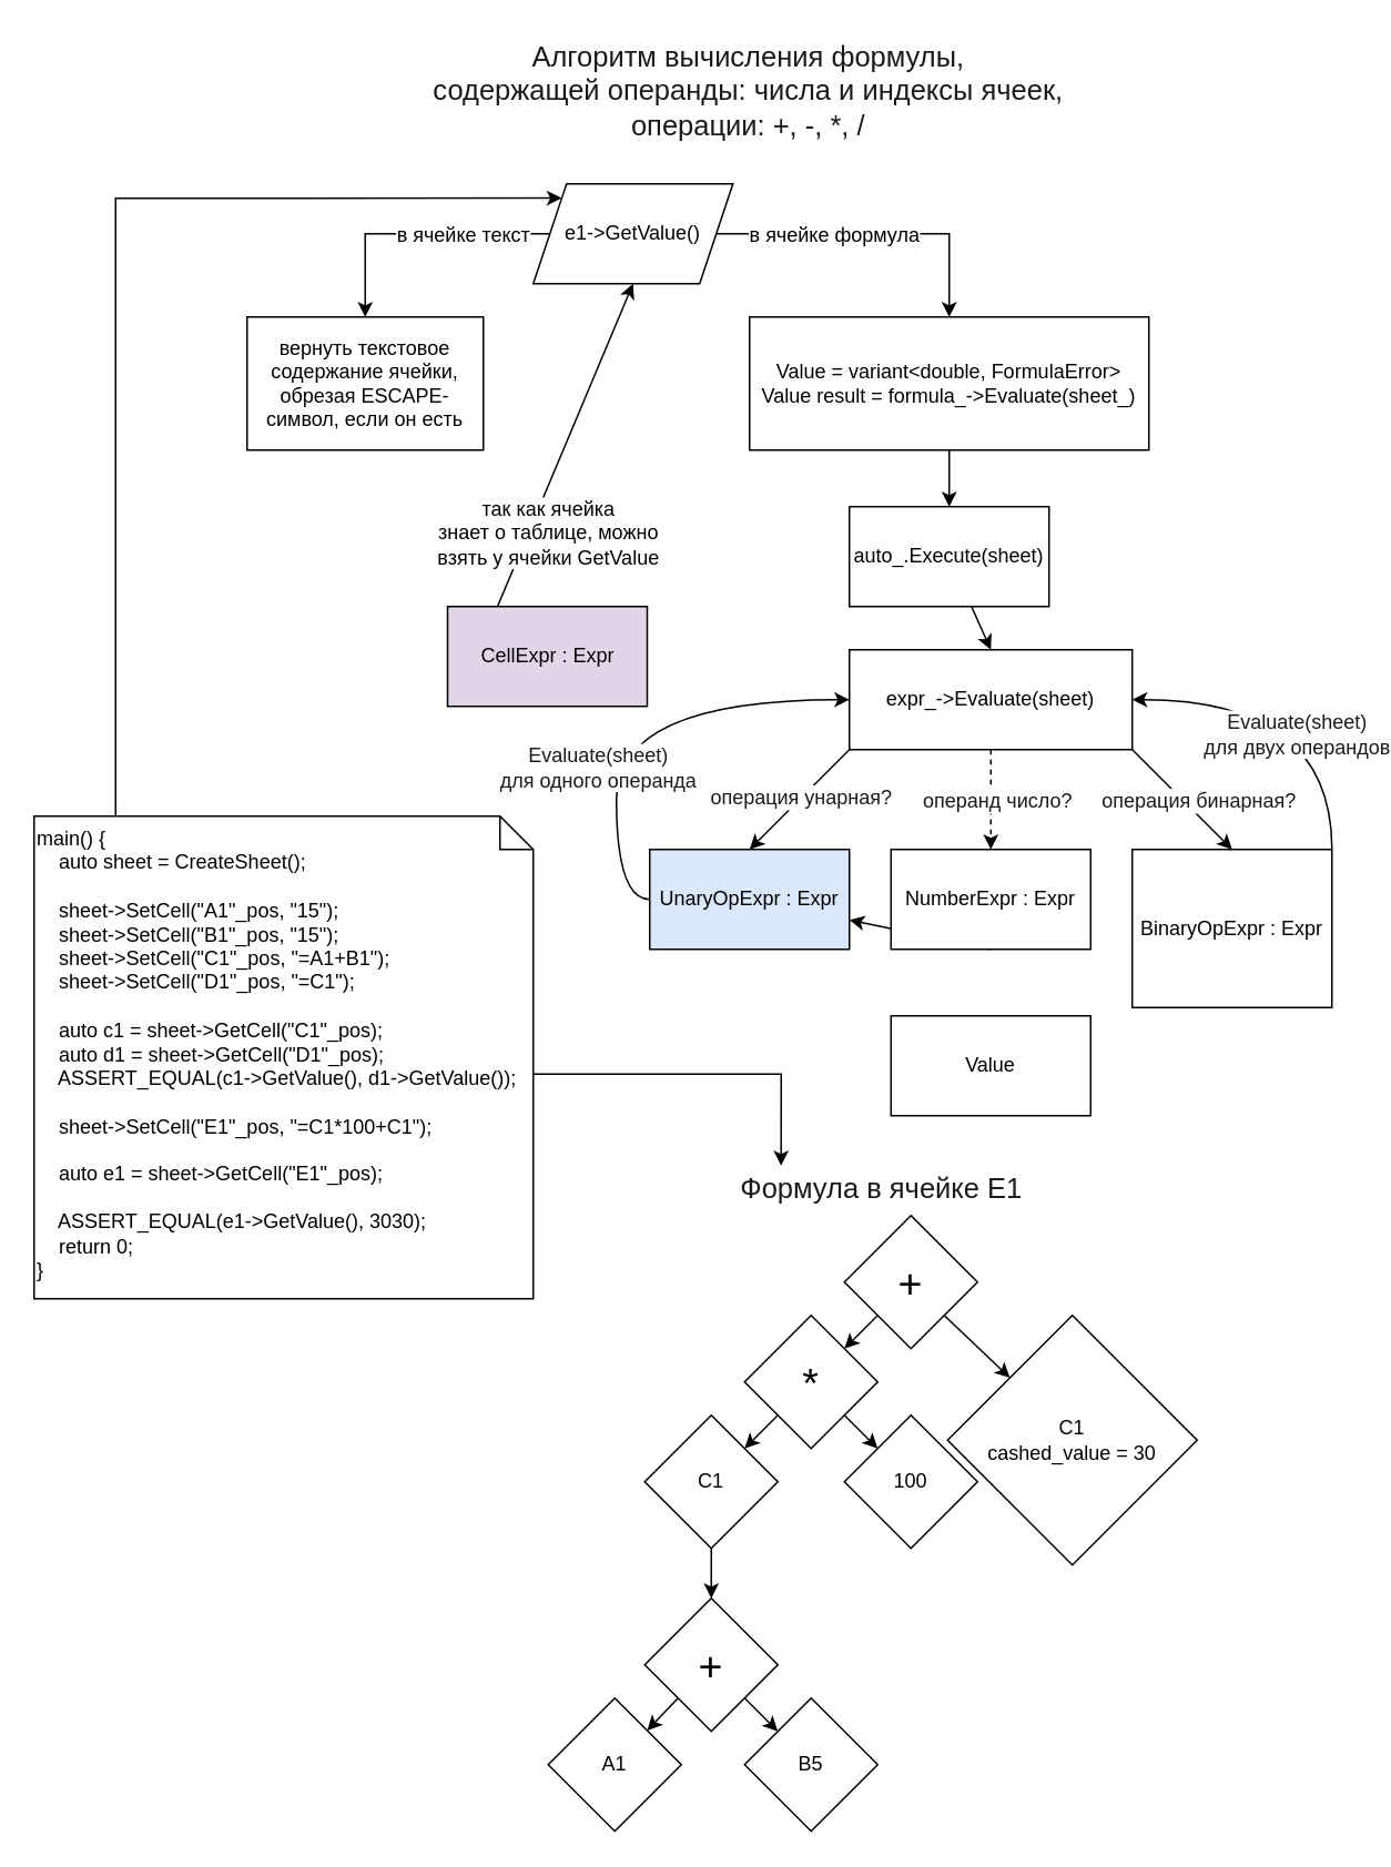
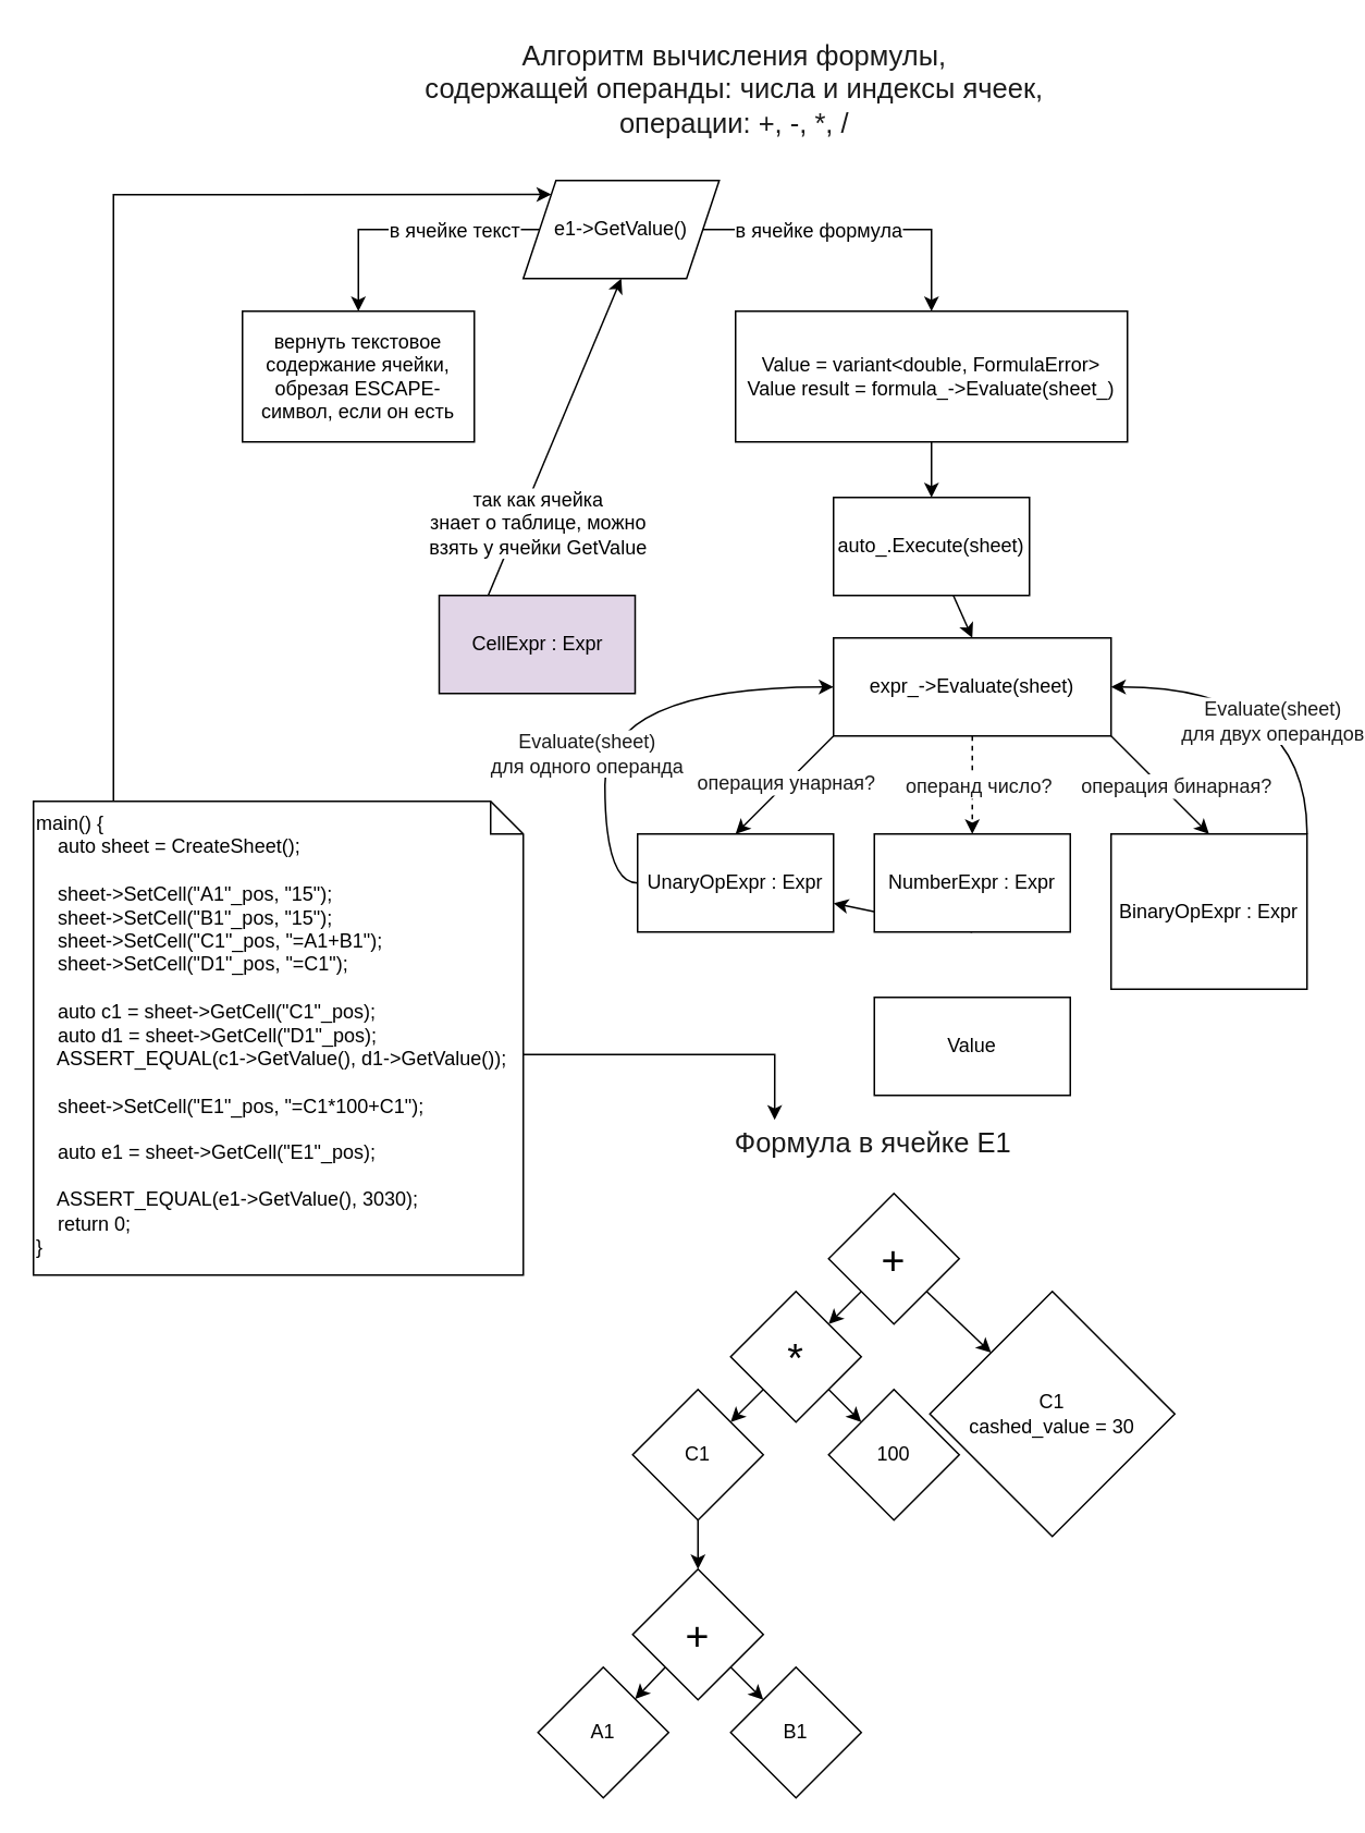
  <mxCell id="0" />
  <mxCell id="1" parent="0" />
  <mxCell id="2" style="edgeStyle=none;rounded=0;orthogonalLoop=1;jettySize=auto;html=1;exitX=0;exitY=1;exitDx=0;exitDy=0;entryX=1;entryY=0;entryDx=0;entryDy=0;fontColor=#1A1A1A;elbow=vertical;" edge="1" parent="1" source="4" target="7"><mxGeometry relative="1" as="geometry" /></mxCell>
  <mxCell id="3" style="edgeStyle=none;rounded=0;orthogonalLoop=1;jettySize=auto;html=1;exitX=1;exitY=1;exitDx=0;exitDy=0;entryX=0;entryY=0;entryDx=0;entryDy=0;fontColor=#1A1A1A;elbow=vertical;" edge="1" parent="1" source="4" target="10"><mxGeometry relative="1" as="geometry" /></mxCell>
  <mxCell id="4" value="+" style="rhombus;whiteSpace=wrap;html=1;fontSize=25;" vertex="1" parent="1"><mxGeometry x="507" y="730" width="80" height="80" as="geometry" /></mxCell>
  <mxCell id="5" style="edgeStyle=none;rounded=0;orthogonalLoop=1;jettySize=auto;html=1;exitX=0;exitY=1;exitDx=0;exitDy=0;entryX=1;entryY=0;entryDx=0;entryDy=0;fontColor=#1A1A1A;elbow=vertical;" edge="1" parent="1" source="7" target="8"><mxGeometry relative="1" as="geometry" /></mxCell>
  <mxCell id="6" style="edgeStyle=none;rounded=0;orthogonalLoop=1;jettySize=auto;html=1;exitX=1;exitY=1;exitDx=0;exitDy=0;entryX=0;entryY=0;entryDx=0;entryDy=0;fontColor=#1A1A1A;elbow=vertical;" edge="1" parent="1" source="7" target="9"><mxGeometry relative="1" as="geometry" /></mxCell>
  <mxCell id="7" value="*" style="rhombus;whiteSpace=wrap;html=1;fontSize=25;align=center;verticalAlign=middle;" vertex="1" parent="1"><mxGeometry x="447" y="790" width="80" height="80" as="geometry" /></mxCell>
  <mxCell id="8" value="С1" style="rhombus;whiteSpace=wrap;html=1;" vertex="1" parent="1"><mxGeometry x="387" y="850" width="80" height="80" as="geometry" /></mxCell>
  <mxCell id="9" value="100" style="rhombus;whiteSpace=wrap;html=1;" vertex="1" parent="1"><mxGeometry x="507" y="850" width="80" height="80" as="geometry" /></mxCell>
  <mxCell id="10" value="C1&lt;br&gt;cashed_value = 30" style="rhombus;whiteSpace=wrap;html=1;" vertex="1" parent="1"><mxGeometry x="569" y="790" width="150" height="150" as="geometry" /></mxCell>
  <mxCell id="11" value="" style="edgeStyle=none;rounded=0;orthogonalLoop=1;jettySize=auto;html=1;fontColor=#1A1A1A;elbow=vertical;exitX=1;exitY=1;exitDx=0;exitDy=0;" edge="1" parent="1" source="16" target="15"><mxGeometry relative="1" as="geometry" /></mxCell>
  <mxCell id="12" value="" style="edgeStyle=none;rounded=0;orthogonalLoop=1;jettySize=auto;html=1;fontColor=#1A1A1A;elbow=vertical;exitX=0;exitY=1;exitDx=0;exitDy=0;" edge="1" parent="1" source="16" target="14"><mxGeometry relative="1" as="geometry" /></mxCell>
  <mxCell id="13" value="" style="edgeStyle=none;rounded=0;orthogonalLoop=1;jettySize=auto;html=1;fontColor=#1A1A1A;elbow=vertical;exitX=0.5;exitY=1;exitDx=0;exitDy=0;" edge="1" parent="1" source="8" target="16"><mxGeometry relative="1" as="geometry"><mxPoint x="427" y="1030" as="sourcePoint" /></mxGeometry></mxCell>
  <mxCell id="14" value="A1" style="rhombus;whiteSpace=wrap;html=1;" vertex="1" parent="1"><mxGeometry x="329" y="1020" width="80" height="80" as="geometry" /></mxCell>
- <mxCell id="15" value="B5" style="rhombus;whiteSpace=wrap;html=1;" vertex="1" parent="1"><mxGeometry x="447" y="1020" width="80" height="80" as="geometry" /></mxCell>
+ <mxCell id="15" value="B1" style="rhombus;whiteSpace=wrap;html=1;" vertex="1" parent="1"><mxGeometry x="447" y="1020" width="80" height="80" as="geometry" /></mxCell>
  <mxCell id="16" value="+" style="rhombus;whiteSpace=wrap;html=1;fontSize=25;verticalAlign=middle;" vertex="1" parent="1"><mxGeometry x="387" y="960" width="80" height="80" as="geometry" /></mxCell>
  <mxCell id="17" value="" style="edgeStyle=orthogonalEdgeStyle;rounded=0;orthogonalLoop=1;jettySize=auto;html=1;" edge="1" parent="1" source="21" target="22"><mxGeometry relative="1" as="geometry" /></mxCell>
  <mxCell id="18" value="в ячейке текст" style="edgeLabel;html=1;align=center;verticalAlign=middle;resizable=0;points=[];fontSize=12;" vertex="1" connectable="0" parent="17"><mxGeometry x="0.15" y="1" relative="1" as="geometry"><mxPoint x="40" y="-1" as="offset" /></mxGeometry></mxCell>
  <mxCell id="19" value="" style="edgeStyle=orthogonalEdgeStyle;rounded=0;orthogonalLoop=1;jettySize=auto;html=1;" edge="1" parent="1" source="21" target="24"><mxGeometry relative="1" as="geometry" /></mxCell>
  <mxCell id="20" value="в ячейке формула" style="edgeLabel;html=1;align=center;verticalAlign=middle;resizable=0;points=[];fontSize=12;" vertex="1" connectable="0" parent="19"><mxGeometry x="-0.4" relative="1" as="geometry"><mxPoint x="13" as="offset" /></mxGeometry></mxCell>
  <mxCell id="21" value="e1-&amp;gt;GetValue()" style="shape=parallelogram;perimeter=parallelogramPerimeter;whiteSpace=wrap;html=1;fixedSize=1;" vertex="1" parent="1"><mxGeometry x="320" y="110" width="120" height="60" as="geometry" /></mxCell>
  <mxCell id="22" value="вернуть текстовое содержание ячейки, обрезая ESCAPE-символ, если он есть" style="whiteSpace=wrap;html=1;" vertex="1" parent="1"><mxGeometry x="148" y="190" width="142" height="80" as="geometry" /></mxCell>
  <mxCell id="23" value="" style="edgeStyle=none;rounded=0;orthogonalLoop=1;jettySize=auto;html=1;strokeColor=#000000;fontColor=#1A1A1A;elbow=vertical;" edge="1" parent="1" source="24" target="26"><mxGeometry relative="1" as="geometry" /></mxCell>
  <mxCell id="24" value="Value = variant&amp;lt;double, FormulaError&amp;gt;&lt;br&gt;Value result = formula_-&amp;gt;Evaluate(sheet_)" style="whiteSpace=wrap;html=1;" vertex="1" parent="1"><mxGeometry x="450" y="190" width="240" height="80" as="geometry" /></mxCell>
  <mxCell id="25" value="" style="edgeStyle=none;rounded=0;orthogonalLoop=1;jettySize=auto;html=1;strokeColor=#000000;fontColor=#1A1A1A;elbow=vertical;entryX=0.5;entryY=0;entryDx=0;entryDy=0;" edge="1" parent="1" source="26" target="33"><mxGeometry relative="1" as="geometry"><mxPoint x="570" y="400" as="targetPoint" /></mxGeometry></mxCell>
  <mxCell id="26" value="auto_.Execute(sheet)" style="whiteSpace=wrap;html=1;" vertex="1" parent="1"><mxGeometry x="510" y="304" width="120" height="60" as="geometry" /></mxCell>
  <mxCell id="27" style="edgeStyle=none;rounded=0;orthogonalLoop=1;jettySize=auto;html=1;exitX=1;exitY=1;exitDx=0;exitDy=0;strokeColor=#000000;fontColor=#1A1A1A;elbow=vertical;entryX=0.5;entryY=0;entryDx=0;entryDy=0;" edge="1" parent="1" source="33" target="36"><mxGeometry relative="1" as="geometry"><mxPoint x="540" y="540" as="targetPoint" /></mxGeometry></mxCell>
  <mxCell id="28" value="&lt;font style=&quot;font-size: 12px;&quot;&gt;операция бинарная?&lt;/font&gt;" style="edgeLabel;html=1;align=center;verticalAlign=middle;resizable=0;points=[];fontColor=#1A1A1A;" vertex="1" connectable="0" parent="27"><mxGeometry x="-0.188" y="1" relative="1" as="geometry"><mxPoint x="15" y="7" as="offset" /></mxGeometry></mxCell>
  <mxCell id="29" style="edgeStyle=none;rounded=0;orthogonalLoop=1;jettySize=auto;html=1;exitX=0;exitY=1;exitDx=0;exitDy=0;strokeColor=#000000;fontColor=#1A1A1A;elbow=vertical;entryX=0.5;entryY=0;entryDx=0;entryDy=0;" edge="1" parent="1" source="33" target="39"><mxGeometry relative="1" as="geometry"><mxPoint x="600" y="550" as="targetPoint" /></mxGeometry></mxCell>
  <mxCell id="30" value="операция унарная?" style="edgeLabel;html=1;align=center;verticalAlign=middle;resizable=0;points=[];fontColor=#1A1A1A;fontSize=12;" vertex="1" connectable="0" parent="29"><mxGeometry x="-0.033" y="-1" relative="1" as="geometry"><mxPoint as="offset" /></mxGeometry></mxCell>
  <mxCell id="31" style="edgeStyle=none;rounded=0;orthogonalLoop=1;jettySize=auto;html=1;exitX=0.5;exitY=1;exitDx=0;exitDy=0;strokeColor=#000000;fontColor=#1A1A1A;elbow=vertical;entryX=0.5;entryY=0;entryDx=0;entryDy=0;dashed=1;" edge="1" parent="1" source="33" target="41"><mxGeometry relative="1" as="geometry"><mxPoint x="650" y="550" as="targetPoint" /></mxGeometry></mxCell>
  <mxCell id="32" value="операнд число?" style="edgeLabel;html=1;align=center;verticalAlign=middle;resizable=0;points=[];fontColor=#1A1A1A;fontSize=12;" vertex="1" connectable="0" parent="31"><mxGeometry x="0.001" y="3" relative="1" as="geometry"><mxPoint as="offset" /></mxGeometry></mxCell>
  <mxCell id="33" value="expr_-&amp;gt;Evaluate(sheet)" style="whiteSpace=wrap;html=1;" vertex="1" parent="1"><mxGeometry x="510" y="390" width="170" height="60" as="geometry" /></mxCell>
  <mxCell id="34" style="edgeStyle=orthogonalEdgeStyle;rounded=0;orthogonalLoop=1;jettySize=auto;html=1;exitX=1;exitY=0;exitDx=0;exitDy=0;entryX=1;entryY=0.5;entryDx=0;entryDy=0;strokeColor=#000000;fontColor=#1A1A1A;elbow=vertical;curved=1;" edge="1" parent="1" source="36" target="33"><mxGeometry relative="1" as="geometry" /></mxCell>
  <mxCell id="35" value="Evaluate(sheet)&lt;br style=&quot;font-size: 12px;&quot;&gt;для двух операндов" style="edgeLabel;html=1;align=center;verticalAlign=middle;resizable=0;points=[];fontColor=#1A1A1A;fontSize=12;" vertex="1" connectable="0" parent="34"><mxGeometry x="0.409" y="6" relative="1" as="geometry"><mxPoint x="36" y="14" as="offset" /></mxGeometry></mxCell>
  <mxCell id="36" value="BinaryOpExpr : Expr" style="whiteSpace=wrap;html=1;" vertex="1" parent="1"><mxGeometry x="680" y="510" width="120" height="95" as="geometry" /></mxCell>
  <mxCell id="37" style="edgeStyle=orthogonalEdgeStyle;rounded=0;orthogonalLoop=1;jettySize=auto;html=1;exitX=0;exitY=0.5;exitDx=0;exitDy=0;entryX=0;entryY=0.5;entryDx=0;entryDy=0;strokeColor=#000000;fontColor=#1A1A1A;elbow=vertical;curved=1;" edge="1" parent="1" source="39" target="33"><mxGeometry relative="1" as="geometry" /></mxCell>
  <mxCell id="38" value="Evaluate(sheet)&lt;br style=&quot;font-size: 12px;&quot;&gt;для одного операнда" style="edgeLabel;html=1;align=center;verticalAlign=middle;resizable=0;points=[];fontColor=#1A1A1A;fontSize=12;" vertex="1" connectable="0" parent="37"><mxGeometry x="-0.307" y="-5" relative="1" as="geometry"><mxPoint x="-17" y="-3" as="offset" /></mxGeometry></mxCell>
- <mxCell id="39" value="UnaryOpExpr : Expr" style="whiteSpace=wrap;html=1;fillColor=#dae8fc;" vertex="1" parent="1"><mxGeometry x="390" y="510" width="120" height="60" as="geometry" /></mxCell>
+ <mxCell id="39" value="UnaryOpExpr : Expr" style="whiteSpace=wrap;html=1;" vertex="1" parent="1"><mxGeometry x="390" y="510" width="120" height="60" as="geometry" /></mxCell>
  <mxCell id="40" style="edgeStyle=none;rounded=0;orthogonalLoop=1;jettySize=auto;html=1;exitX=0.5;exitY=1;exitDx=0;exitDy=0;strokeColor=#000000;fontColor=#1A1A1A;elbow=vertical;" edge="1" parent="1" source="41" target="39"><mxGeometry relative="1" as="geometry" /></mxCell>
  <mxCell id="41" value="NumberExpr : Expr" style="whiteSpace=wrap;html=1;" vertex="1" parent="1"><mxGeometry x="535" y="510" width="120" height="60" as="geometry" /></mxCell>
  <mxCell id="42" style="edgeStyle=none;rounded=0;orthogonalLoop=1;jettySize=auto;html=1;exitX=0.25;exitY=0;exitDx=0;exitDy=0;entryX=0.5;entryY=1;entryDx=0;entryDy=0;strokeColor=#000000;fontColor=#1A1A1A;elbow=vertical;" edge="1" parent="1" source="44" target="21"><mxGeometry relative="1" as="geometry" /></mxCell>
  <mxCell id="43" value="так как ячейка&lt;br style=&quot;font-size: 12px;&quot;&gt;знает о таблице, можно&lt;br style=&quot;font-size: 12px;&quot;&gt;взять у ячейки GetValue" style="edgeLabel;html=1;align=center;verticalAlign=middle;resizable=0;points=[];fontSize=12;" vertex="1" connectable="0" parent="42"><mxGeometry x="-0.166" y="-5" relative="1" as="geometry"><mxPoint x="-9" y="35" as="offset" /></mxGeometry></mxCell>
  <mxCell id="44" value="CellExpr : Expr" style="whiteSpace=wrap;html=1;fillColor=#e1d5e7;" vertex="1" parent="1"><mxGeometry x="268.5" y="364" width="120" height="60" as="geometry" /></mxCell>
  <mxCell id="45" value="Value" style="whiteSpace=wrap;html=1;" vertex="1" parent="1"><mxGeometry x="535" y="610" width="120" height="60" as="geometry" /></mxCell>
  <mxCell id="46" value="Алгоритм вычисления формулы,&lt;br&gt;содержащей операнды: числа и индексы ячеек,&lt;br&gt;операции: +, -, *, /" style="text;html=1;align=center;verticalAlign=middle;resizable=0;points=[];autosize=1;strokeColor=none;fillColor=none;fontColor=#1A1A1A;fontSize=17;" vertex="1" parent="1"><mxGeometry x="249" y="20" width="400" height="70" as="geometry" /></mxCell>
- <mxCell id="47" value="Формула в ячейке Е1" style="text;html=1;align=center;verticalAlign=middle;resizable=0;points=[];autosize=1;strokeColor=none;fillColor=none;fontColor=#1A1A1A;fontSize=17;" vertex="1" parent="1"><mxGeometry x="434" y="700" width="190" height="30" as="geometry" /></mxCell>
+ <mxCell id="47" value="Формула в ячейке Е1" style="text;html=1;align=center;verticalAlign=middle;resizable=0;points=[];autosize=1;strokeColor=none;fillColor=none;fontColor=#1A1A1A;fontSize=17;" vertex="1" parent="1"><mxGeometry x="439" y="685" width="190" height="30" as="geometry" /></mxCell>
  <mxCell id="48" style="edgeStyle=orthogonalEdgeStyle;rounded=0;orthogonalLoop=1;jettySize=auto;html=1;exitX=0;exitY=0;exitDx=0;exitDy=0;exitPerimeter=0;entryX=0;entryY=0;entryDx=0;entryDy=0;" edge="1" parent="1" source="50" target="21"><mxGeometry relative="1" as="geometry"><Array as="points"><mxPoint x="69" y="119" /></Array></mxGeometry></mxCell>
  <mxCell id="49" style="edgeStyle=orthogonalEdgeStyle;rounded=0;orthogonalLoop=1;jettySize=auto;html=1;exitX=0;exitY=0;exitDx=300;exitDy=155;exitPerimeter=0;entryX=0.184;entryY=0;entryDx=0;entryDy=0;entryPerimeter=0;" edge="1" parent="1" source="50" target="47"><mxGeometry relative="1" as="geometry" /></mxCell>
  <mxCell id="50" value="main() {&lt;br style=&quot;border-color: var(--border-color);&quot;&gt;&amp;nbsp; &amp;nbsp; auto sheet = CreateSheet();&lt;br style=&quot;border-color: var(--border-color);&quot;&gt;&lt;br style=&quot;border-color: var(--border-color);&quot;&gt;&amp;nbsp; &amp;nbsp; sheet-&amp;gt;SetCell(&quot;A1&quot;_pos, &quot;15&quot;);&lt;br style=&quot;border-color: var(--border-color);&quot;&gt;&amp;nbsp; &amp;nbsp; sheet-&amp;gt;SetCell(&quot;B1&quot;_pos, &quot;15&quot;);&lt;br style=&quot;border-color: var(--border-color);&quot;&gt;&amp;nbsp; &amp;nbsp; sheet-&amp;gt;SetCell(&quot;C1&quot;_pos, &quot;=A1+B1&quot;);&lt;br style=&quot;border-color: var(--border-color);&quot;&gt;&amp;nbsp; &amp;nbsp; sheet-&amp;gt;SetCell(&quot;D1&quot;_pos, &quot;=C1&quot;);&lt;br style=&quot;border-color: var(--border-color);&quot;&gt;&lt;br style=&quot;border-color: var(--border-color);&quot;&gt;&amp;nbsp; &amp;nbsp; auto c1 = sheet-&amp;gt;GetCell(&quot;C1&quot;_pos);&lt;br style=&quot;border-color: var(--border-color);&quot;&gt;&amp;nbsp; &amp;nbsp; auto d1 = sheet-&amp;gt;GetCell(&quot;D1&quot;_pos);&lt;br style=&quot;border-color: var(--border-color);&quot;&gt;&amp;nbsp; &amp;nbsp; ASSERT_EQUAL(c1-&amp;gt;GetValue(), d1-&amp;gt;GetValue());&lt;br style=&quot;border-color: var(--border-color);&quot;&gt;&lt;br style=&quot;border-color: var(--border-color);&quot;&gt;&amp;nbsp; &amp;nbsp; sheet-&amp;gt;SetCell(&quot;E1&quot;_pos, &quot;=С1*100+C1&quot;);&lt;br&gt;&lt;br&gt;&amp;nbsp; &amp;nbsp; auto e1 = sheet-&amp;gt;GetCell(&quot;E1&quot;_pos);&lt;br style=&quot;border-color: var(--border-color);&quot;&gt;&lt;br style=&quot;border-color: var(--border-color);&quot;&gt;&amp;nbsp; &amp;nbsp; ASSERT_EQUAL(e1-&amp;gt;GetValue(), 3030);&lt;br style=&quot;border-color: var(--border-color);&quot;&gt;&amp;nbsp; &amp;nbsp; return 0;&lt;br style=&quot;border-color: var(--border-color);&quot;&gt;}" style="shape=note;size=20;whiteSpace=wrap;html=1;align=left;verticalAlign=top;" vertex="1" parent="1"><mxGeometry x="20" y="490" width="300" height="290" as="geometry" /></mxCell>
